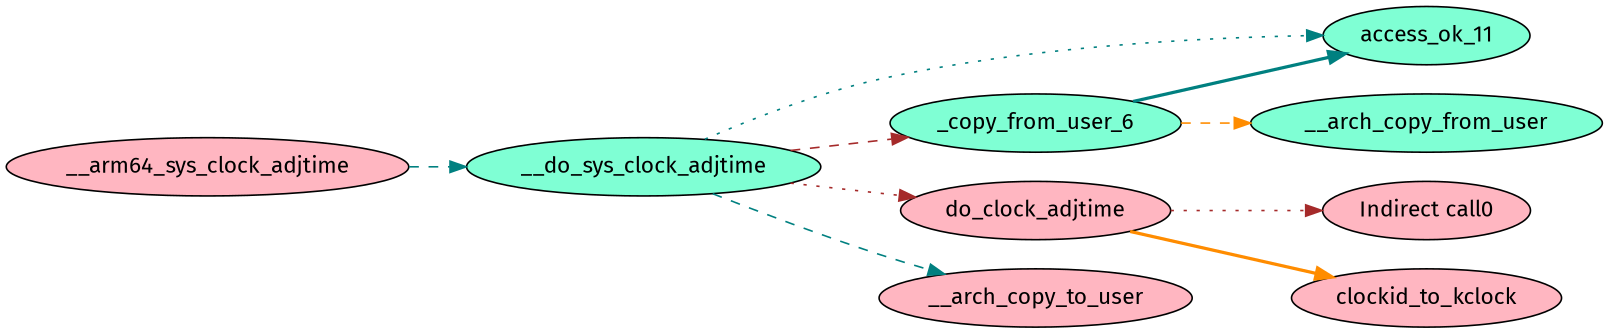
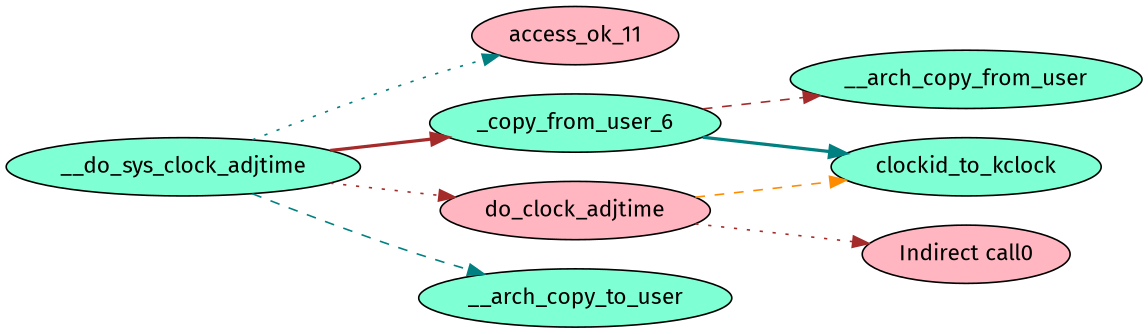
  digraph {
    fontname="Fira Sans"
    rankdir=LR
    node [fillcolor=lightpink fontname="Fira Sans" style=filled]
    edge [color=teal fontname="Fira Sans" style=dashed]
-   __arm64_sys_clock_adjtime
    __do_sys_clock_adjtime [fillcolor=aquamarine]
-   access_ok_11 [fillcolor=aquamarine]
+   access_ok_11
    _copy_from_user_6 [fillcolor=aquamarine]
    do_clock_adjtime
-   __arch_copy_to_user
+   __arch_copy_to_user [fillcolor=aquamarine]
    __arch_copy_from_user [fillcolor=aquamarine]
    "Indirect call0"
-   clockid_to_kclock
-   __arm64_sys_clock_adjtime -> __do_sys_clock_adjtime [edgeid=1]
+   clockid_to_kclock [fillcolor=aquamarine]
    __do_sys_clock_adjtime -> access_ok_11 [edgeid=2 style=dotted]
-   __do_sys_clock_adjtime -> _copy_from_user_6 [color=brown edgeid=3]
+   __do_sys_clock_adjtime -> _copy_from_user_6 [color=brown edgeid=3 style=bold]
    __do_sys_clock_adjtime -> do_clock_adjtime [color=brown edgeid=7 style=dotted]
    __do_sys_clock_adjtime -> __arch_copy_to_user [edgeid=10]
-   _copy_from_user_6 -> access_ok_11 [edgeid=4 style=bold]
-   _copy_from_user_6 -> __arch_copy_from_user [color=darkorange edgeid=5]
+   _copy_from_user_6 -> clockid_to_kclock [edgeid=4 style=bold]
+   _copy_from_user_6 -> __arch_copy_from_user [color=brown edgeid=5]
    do_clock_adjtime -> "Indirect call0" [color=brown edgeid=8 style=dotted]
-   do_clock_adjtime -> clockid_to_kclock [color=darkorange edgeid=9 style=bold]
+   do_clock_adjtime -> clockid_to_kclock [color=darkorange edgeid=9]
  }
